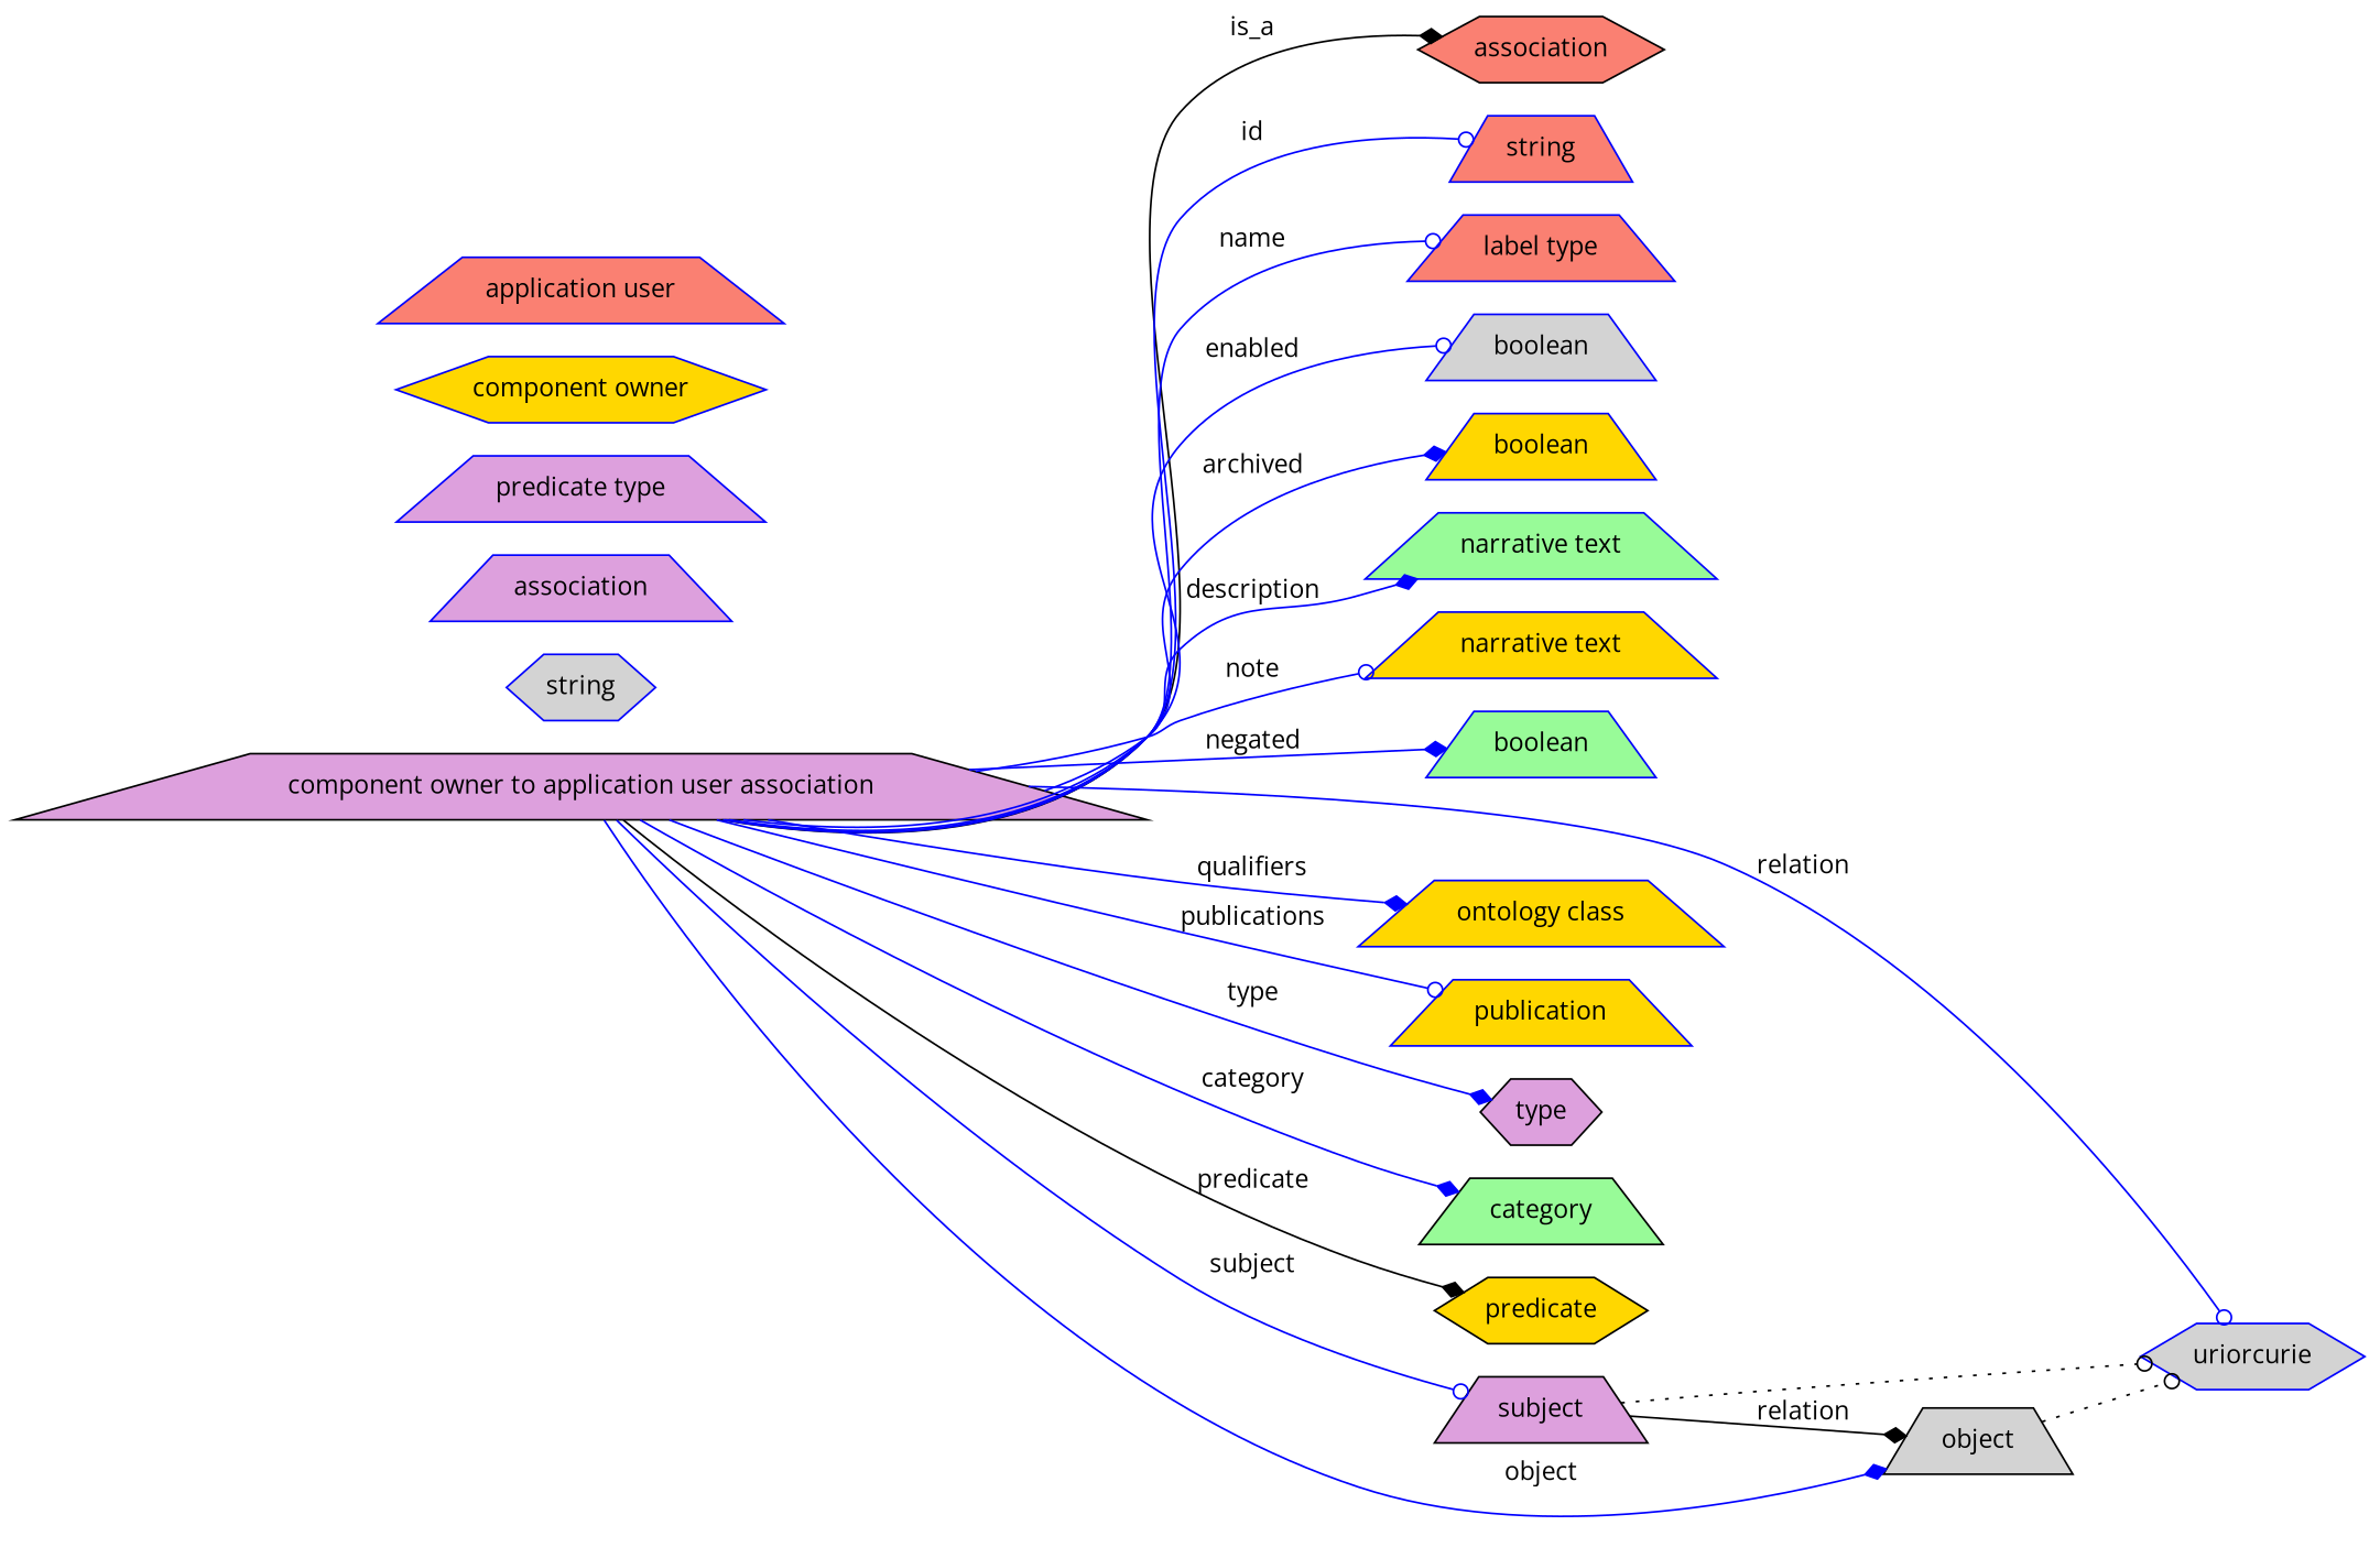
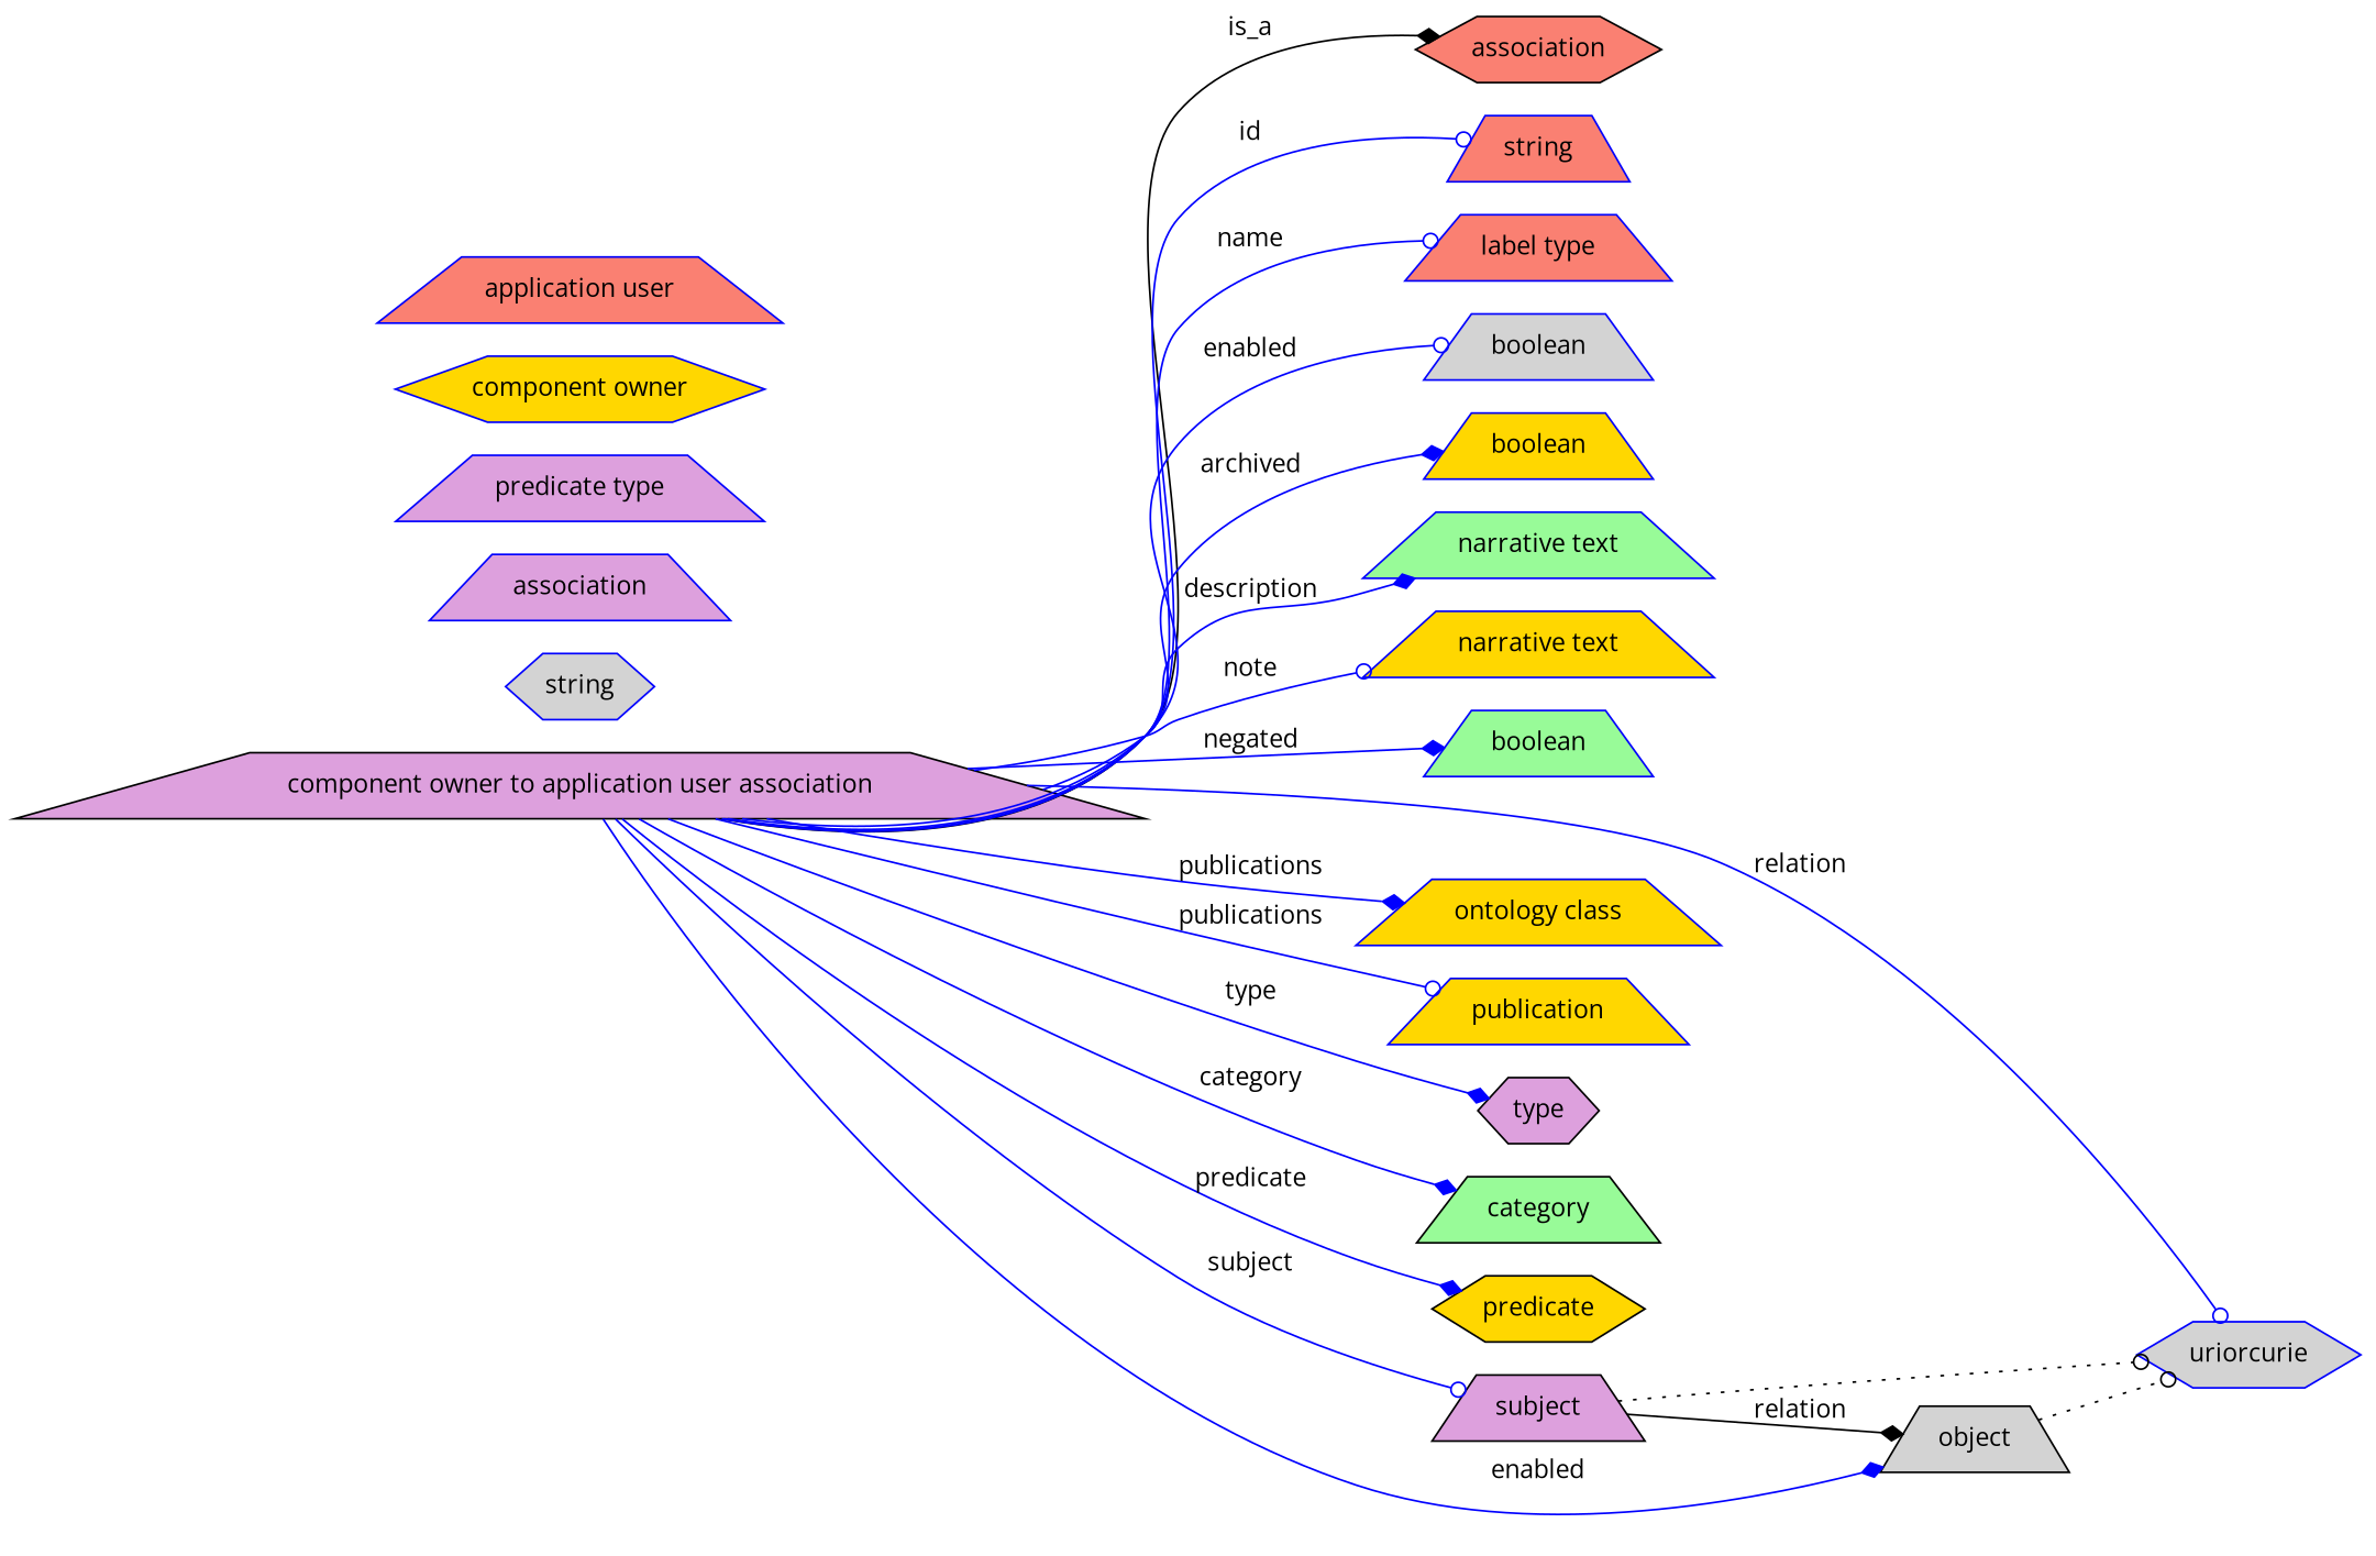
  digraph {
    fontname="Open Sans"
    rankdir=LR
    node [fillcolor=gold fontname="Open Sans" shape=trapezium style=filled color=blue]
    edge [arrowhead=diamond fontname="Open Sans" color=blue style=solid]
    n1 [fillcolor=plum height=0.5 label="component owner to application user association" width=6.6439 color=""]
    association [fillcolor=salmon height=0.5 shape=hexagon width=1.7512 color=""]
    n3 [fillcolor=salmon height=0.5 label=string width=1.0652]
    n4 [fillcolor=salmon height=0.5 label="label type" width=1.5707]
    n5 [fillcolor=lightgrey height=0.5 label=boolean width=1.2999]
    n6 [height=0.5 label=boolean width=1.2999]
    n7 [fillcolor=palegreen height=0.5 label="narrative text" width=2.0943]
    n8 [height=0.5 label="narrative text" width=2.0943]
    n9 [fillcolor=palegreen height=0.5 label=boolean width=1.2999]
    n10 [fillcolor=lightgrey height=0.5 label=uriorcurie shape=hexagon width=1.6068]
    n11 [height=0.5 label="ontology class" width=2.1484]
    n12 [height=0.5 label=publication width=1.7512]
    type [fillcolor=plum height=0.5 shape=hexagon width=0.86659 color=""]
    category [fillcolor=palegreen height=0.5 width=1.4443 color=""]
    predicate [height=0.5 shape=hexagon width=1.5346 color=""]
    subject [fillcolor=plum height=0.5 width=1.2457 color=""]
    object [fillcolor=lightgrey height=0.5 width=1.1013 color=""]
    n18 [fillcolor=lightgrey height=0.5 label=string shape=hexagon width=1.0652]
    n19 [fillcolor=plum height=0.5 label=association width=1.7512]
    n20 [fillcolor=plum height=0.5 label="predicate type" width=2.1845]
    n21 [height=0.5 label="component owner" shape=hexagon width=2.6178]
    n22 [fillcolor=salmon height=0.5 label="application user" width=2.3831]
    n1 -> association [label=is_a color="" style=""]
    n1 -> n3 [arrowhead=odot label=id]
    n1 -> n4 [arrowhead=odot label=name]
    n1 -> n5 [arrowhead=odot label=enabled]
    n1 -> n6 [label=archived]
    n1 -> n7 [label=description]
    n1 -> n8 [arrowhead=odot label=note]
    n1 -> n9 [label=negated]
    n1 -> n10 [arrowhead=odot label=relation]
-   n1 -> n11 [label=qualifiers]
+   n1 -> n11 [label=publications]
    n1 -> n12 [arrowhead=odot label=publications]
    n1 -> type [label=type]
    n1 -> category [label=category]
-   n1 -> predicate [color=black label=predicate]
+   n1 -> predicate [label=predicate]
    n1 -> subject [arrowhead=odot label=subject]
-   n1 -> object [label=object]
+   n1 -> object [label=enabled]
    subject -> n10 [arrowhead=odot style=dotted color=""]
    subject -> object [label=relation color="" style=""]
    object -> n10 [arrowhead=odot style=dotted color=""]
  }
